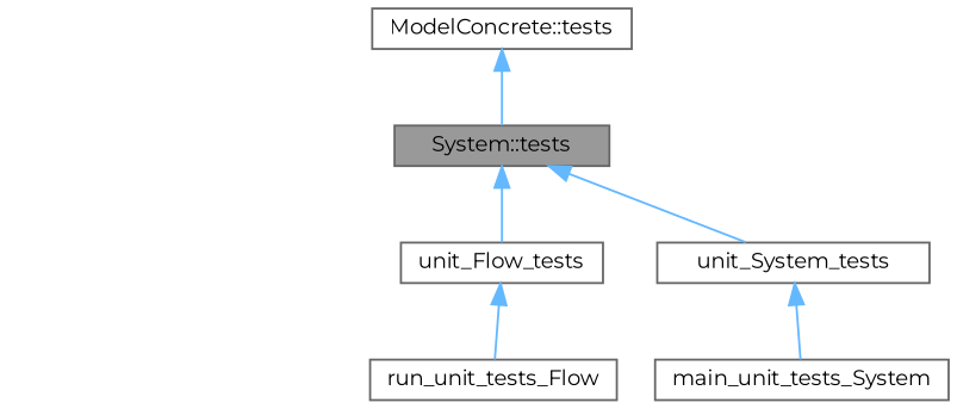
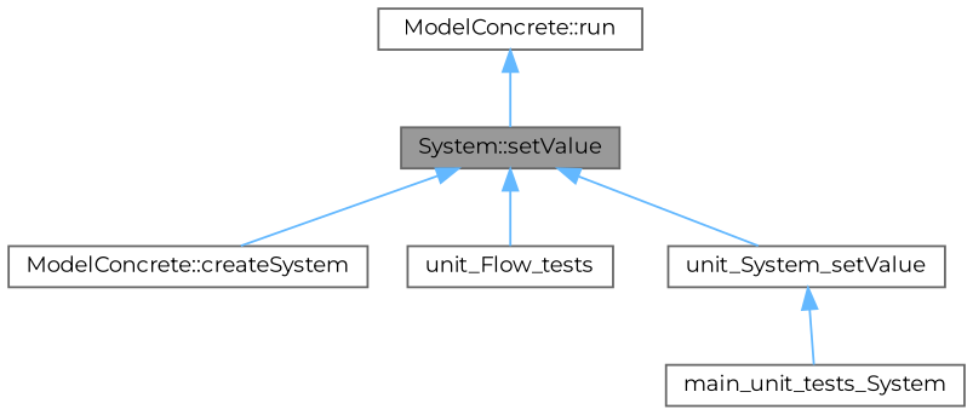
  digraph {
    fontname=Montserrat
    rankdir=TB
    node [color=grey40 fillcolor=white fontname=Montserrat fontsize=10 shape=box style=filled]
    edge [color=steelblue1 dir=back fontname=Montserrat fontsize=10 labelfontname=Helvetica labelfontsize=10 style=solid]
-   n1 [color=gray40 fillcolor=grey60 fontcolor=black height=0.2 label="System::tests" width=0.4]
+   n1 [color=gray40 fillcolor=grey60 fontcolor=black height=0.2 label="System::setValue" width=0.4]
+   n2 [height=0.2 label="ModelConcrete::createSystem" width=0.4]
    n3 [height=0.2 label=unit_Flow_tests width=0.4]
-   n4 [height=0.2 label=unit_System_tests width=0.4]
-   n5 [height=0.2 label="ModelConcrete::tests" width=0.4]
-   n6 [height=0.2 label=run_unit_tests_Flow width=0.4]
+   n4 [height=0.2 label=unit_System_setValue width=0.4]
+   n5 [height=0.2 label="ModelConcrete::run" width=0.4]
    n7 [height=0.2 label=main_unit_tests_System width=0.4]
+   n1 -> n2
    n1 -> n3
    n1 -> n4
-   n3 -> n6
    n4 -> n7
    n5 -> n1
  }
